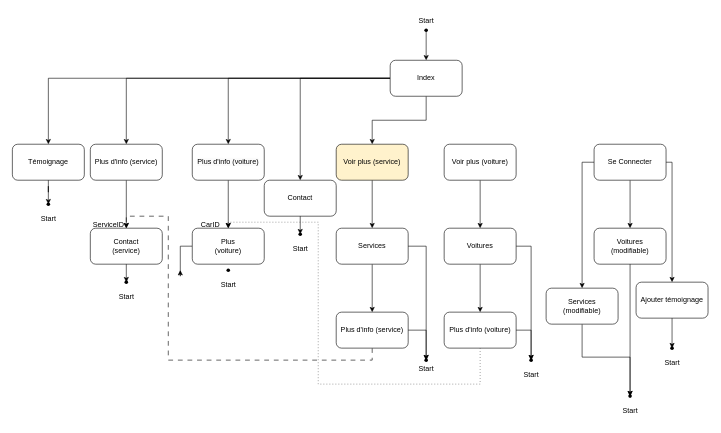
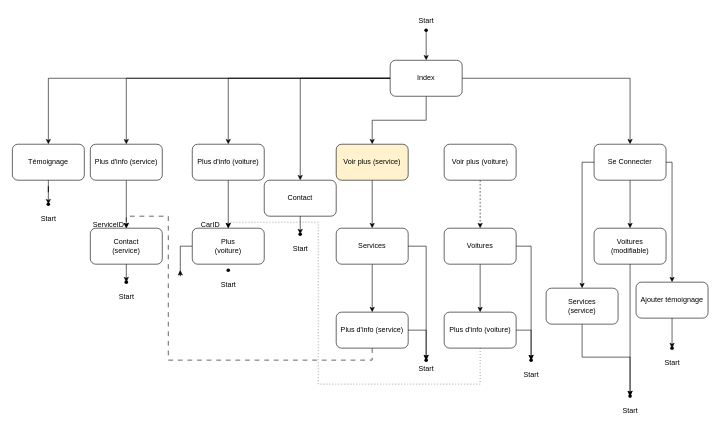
  <mxCell id="0" />
  <mxCell id="1" parent="0" />
  <mxCell id="2" value="" style="edgeStyle=orthogonalEdgeStyle;rounded=0;orthogonalLoop=1;jettySize=auto;html=1;" edge="1" parent="1" source="8" target="12"><mxGeometry relative="1" as="geometry" /></mxCell>
  <mxCell id="3" value="" style="edgeStyle=orthogonalEdgeStyle;rounded=0;orthogonalLoop=1;jettySize=auto;html=1;" edge="1" parent="1" source="8" target="14"><mxGeometry relative="1" as="geometry" /></mxCell>
  <mxCell id="4" value="" style="edgeStyle=orthogonalEdgeStyle;rounded=0;orthogonalLoop=1;jettySize=auto;html=1;" edge="1" parent="1" source="8" target="16"><mxGeometry relative="1" as="geometry" /></mxCell>
  <mxCell id="5" value="" style="edgeStyle=orthogonalEdgeStyle;rounded=0;orthogonalLoop=1;jettySize=auto;html=1;" edge="1" parent="1" source="8" target="33"><mxGeometry relative="1" as="geometry" /></mxCell>
+ <mxCell id="6" value="" style="edgeStyle=orthogonalEdgeStyle;rounded=0;orthogonalLoop=1;jettySize=auto;html=1;" edge="1" parent="1" source="8" target="53"><mxGeometry relative="1" as="geometry" /></mxCell>
  <mxCell id="7" value="" style="edgeStyle=orthogonalEdgeStyle;rounded=0;orthogonalLoop=1;jettySize=auto;html=1;" edge="1" parent="1" source="8" target="61"><mxGeometry relative="1" as="geometry" /></mxCell>
  <mxCell id="8" value="Index" style="rounded=1;whiteSpace=wrap;html=1;" vertex="1" parent="1"><mxGeometry x="650" y="100" width="120" height="60" as="geometry" /></mxCell>
  <mxCell id="9" value="" style="shape=waypoint;sketch=0;size=6;pointerEvents=1;points=[];fillColor=none;resizable=0;rotatable=0;perimeter=centerPerimeter;snapToPoint=1;" vertex="1" parent="1"><mxGeometry x="700" y="40" width="20" height="20" as="geometry" /></mxCell>
  <mxCell id="10" value="" style="edgeStyle=none;orthogonalLoop=1;jettySize=auto;html=1;rounded=0;entryX=0.5;entryY=0;entryDx=0;entryDy=0;" edge="1" parent="1" source="9" target="8"><mxGeometry width="100" relative="1" as="geometry"><mxPoint x="480" y="100" as="sourcePoint" /><mxPoint x="580" y="100" as="targetPoint" /><Array as="points" /></mxGeometry></mxCell>
  <mxCell id="11" value="" style="edgeStyle=orthogonalEdgeStyle;rounded=0;orthogonalLoop=1;jettySize=auto;html=1;" edge="1" parent="1" source="12" target="28"><mxGeometry relative="1" as="geometry" /></mxCell>
  <mxCell id="12" value="Plus d'info (service)" style="whiteSpace=wrap;html=1;rounded=1;" vertex="1" parent="1"><mxGeometry x="150" y="240" width="120" height="60" as="geometry" /></mxCell>
  <mxCell id="13" value="" style="edgeStyle=orthogonalEdgeStyle;rounded=0;orthogonalLoop=1;jettySize=auto;html=1;" edge="1" parent="1" source="14" target="31"><mxGeometry relative="1" as="geometry" /></mxCell>
  <mxCell id="14" value="&lt;br&gt;&lt;span style=&quot;color: rgb(0, 0, 0); font-family: Helvetica; font-size: 12px; font-style: normal; font-variant-ligatures: normal; font-variant-caps: normal; font-weight: 400; letter-spacing: normal; orphans: 2; text-align: center; text-indent: 0px; text-transform: none; widows: 2; word-spacing: 0px; -webkit-text-stroke-width: 0px; background-color: rgb(251, 251, 251); text-decoration-thickness: initial; text-decoration-style: initial; text-decoration-color: initial; float: none; display: inline !important;&quot;&gt;Plus d'info (voiture)&lt;/span&gt;&lt;div&gt;&lt;br/&gt;&lt;/div&gt;" style="whiteSpace=wrap;html=1;rounded=1;" vertex="1" parent="1"><mxGeometry x="320" y="240" width="120" height="60" as="geometry" /></mxCell>
  <mxCell id="15" value="" style="edgeStyle=orthogonalEdgeStyle;rounded=0;orthogonalLoop=1;jettySize=auto;html=1;" edge="1" parent="1" source="16" target="20"><mxGeometry relative="1" as="geometry" /></mxCell>
  <mxCell id="16" value="Voir plus (service)" style="whiteSpace=wrap;html=1;rounded=1;fillColor=#fff2cc;" vertex="1" parent="1"><mxGeometry x="560" y="240" width="120" height="60" as="geometry" /></mxCell>
- <mxCell id="17" value="" style="edgeStyle=orthogonalEdgeStyle;rounded=0;orthogonalLoop=1;jettySize=auto;html=1;" edge="1" parent="1" source="18" target="23"><mxGeometry relative="1" as="geometry" /></mxCell>
+ <mxCell id="17" value="" style="edgeStyle=orthogonalEdgeStyle;rounded=0;orthogonalLoop=1;jettySize=auto;html=1;dashed=1;" edge="1" parent="1" source="18" target="23"><mxGeometry relative="1" as="geometry" /></mxCell>
  <mxCell id="18" value="Voir plus (voiture)" style="whiteSpace=wrap;html=1;rounded=1;" vertex="1" parent="1"><mxGeometry x="740" y="240" width="120" height="60" as="geometry" /></mxCell>
  <mxCell id="19" value="" style="edgeStyle=orthogonalEdgeStyle;rounded=0;orthogonalLoop=1;jettySize=auto;html=1;" edge="1" parent="1" source="20" target="25"><mxGeometry relative="1" as="geometry" /></mxCell>
  <mxCell id="20" value="Services" style="whiteSpace=wrap;html=1;rounded=1;" vertex="1" parent="1"><mxGeometry x="560" y="380" width="120" height="60" as="geometry" /></mxCell>
  <mxCell id="21" value="" style="edgeStyle=orthogonalEdgeStyle;rounded=0;orthogonalLoop=1;jettySize=auto;html=1;" edge="1" parent="1" source="23" target="27"><mxGeometry relative="1" as="geometry" /></mxCell>
  <mxCell id="22" style="edgeStyle=orthogonalEdgeStyle;rounded=0;orthogonalLoop=1;jettySize=auto;html=1;exitX=1;exitY=0.5;exitDx=0;exitDy=0;" edge="1" parent="1" source="23" target="41"><mxGeometry relative="1" as="geometry" /></mxCell>
  <mxCell id="23" value="Voitures" style="whiteSpace=wrap;html=1;rounded=1;" vertex="1" parent="1"><mxGeometry x="740" y="380" width="120" height="60" as="geometry" /></mxCell>
  <mxCell id="24" style="edgeStyle=orthogonalEdgeStyle;rounded=0;orthogonalLoop=1;jettySize=auto;html=1;exitX=0.5;exitY=1;exitDx=0;exitDy=0;entryX=0.5;entryY=0;entryDx=0;entryDy=0;dashed=1;dashPattern=8 8;" edge="1" parent="1" source="25" target="28"><mxGeometry relative="1" as="geometry"><mxPoint x="460" y="740" as="targetPoint" /><Array as="points"><mxPoint x="620" y="600" /><mxPoint x="280" y="600" /><mxPoint x="280" y="360" /><mxPoint x="210" y="360" /></Array></mxGeometry></mxCell>
  <mxCell id="25" value="Plus d'info (service)" style="whiteSpace=wrap;html=1;rounded=1;" vertex="1" parent="1"><mxGeometry x="560" y="520" width="120" height="60" as="geometry" /></mxCell>
  <mxCell id="26" style="edgeStyle=orthogonalEdgeStyle;rounded=0;orthogonalLoop=1;jettySize=auto;html=1;exitX=0.5;exitY=1;exitDx=0;exitDy=0;entryX=0.5;entryY=0;entryDx=0;entryDy=0;dashed=1;dashPattern=1 4;" edge="1" parent="1" source="27" target="31"><mxGeometry relative="1" as="geometry"><Array as="points"><mxPoint x="800" y="640" /><mxPoint x="530" y="640" /><mxPoint x="530" y="370" /><mxPoint x="380" y="370" /></Array></mxGeometry></mxCell>
  <mxCell id="27" value="Plus d'info (voiture)" style="whiteSpace=wrap;html=1;rounded=1;" vertex="1" parent="1"><mxGeometry x="740" y="520" width="120" height="60" as="geometry" /></mxCell>
  <mxCell id="28" value="Contact&lt;br&gt;(service)" style="whiteSpace=wrap;html=1;rounded=1;" vertex="1" parent="1"><mxGeometry x="150" y="380" width="120" height="60" as="geometry" /></mxCell>
  <mxCell id="29" value="ServiceID" style="text;html=1;align=center;verticalAlign=middle;resizable=0;points=[];autosize=1;strokeColor=none;fillColor=none;" vertex="1" parent="1"><mxGeometry x="140" y="360" width="80" height="30" as="geometry" /></mxCell>
  <mxCell id="30" style="edgeStyle=orthogonalEdgeStyle;rounded=0;orthogonalLoop=1;jettySize=auto;html=1;exitX=0;exitY=0.5;exitDx=0;exitDy=0;" edge="1" parent="1" source="31"><mxGeometry relative="1" as="geometry"><mxPoint x="300" y="450" as="targetPoint" /></mxGeometry></mxCell>
  <mxCell id="31" value="Plus&lt;br&gt;(voiture)" style="whiteSpace=wrap;html=1;rounded=1;" vertex="1" parent="1"><mxGeometry x="320" y="380" width="120" height="60" as="geometry" /></mxCell>
  <mxCell id="32" value="CarID" style="text;html=1;align=center;verticalAlign=middle;resizable=0;points=[];autosize=1;strokeColor=none;fillColor=none;" vertex="1" parent="1"><mxGeometry x="325" y="360" width="50" height="30" as="geometry" /></mxCell>
  <mxCell id="33" value="Contact" style="whiteSpace=wrap;html=1;rounded=1;" vertex="1" parent="1"><mxGeometry x="440" y="300" width="120" height="60" as="geometry" /></mxCell>
  <mxCell id="34" value="Start" style="text;html=1;align=center;verticalAlign=middle;resizable=0;points=[];autosize=1;strokeColor=none;fillColor=none;" vertex="1" parent="1"><mxGeometry x="685" y="20" width="50" height="30" as="geometry" /></mxCell>
  <mxCell id="35" value="" style="shape=waypoint;sketch=0;size=6;pointerEvents=1;points=[];fillColor=none;resizable=0;rotatable=0;perimeter=centerPerimeter;snapToPoint=1;" vertex="1" parent="1"><mxGeometry x="200" y="460" width="20" height="20" as="geometry" /></mxCell>
  <mxCell id="36" value="Start" style="text;html=1;align=center;verticalAlign=middle;resizable=0;points=[];autosize=1;strokeColor=none;fillColor=none;" vertex="1" parent="1"><mxGeometry x="185" y="480" width="50" height="30" as="geometry" /></mxCell>
  <mxCell id="37" value="" style="shape=waypoint;sketch=0;size=6;pointerEvents=1;points=[];fillColor=none;resizable=0;rotatable=0;perimeter=centerPerimeter;snapToPoint=1;" vertex="1" parent="1"><mxGeometry x="700" y="590" width="20" height="20" as="geometry" /></mxCell>
  <mxCell id="38" value="Start" style="text;html=1;align=center;verticalAlign=middle;resizable=0;points=[];autosize=1;strokeColor=none;fillColor=none;" vertex="1" parent="1"><mxGeometry x="685" y="600" width="50" height="30" as="geometry" /></mxCell>
  <mxCell id="39" value="" style="shape=waypoint;sketch=0;size=6;pointerEvents=1;points=[];fillColor=none;resizable=0;rotatable=0;perimeter=centerPerimeter;snapToPoint=1;" vertex="1" parent="1"><mxGeometry x="370" y="440" width="20" height="20" as="geometry" /></mxCell>
  <mxCell id="40" value="Start" style="text;html=1;align=center;verticalAlign=middle;resizable=0;points=[];autosize=1;strokeColor=none;fillColor=none;" vertex="1" parent="1"><mxGeometry x="355" y="460" width="50" height="30" as="geometry" /></mxCell>
  <mxCell id="41" value="" style="shape=waypoint;sketch=0;size=6;pointerEvents=1;points=[];fillColor=none;resizable=0;rotatable=0;perimeter=centerPerimeter;snapToPoint=1;" vertex="1" parent="1"><mxGeometry x="875" y="590" width="20" height="20" as="geometry" /></mxCell>
  <mxCell id="42" value="Start" style="text;html=1;align=center;verticalAlign=middle;resizable=0;points=[];autosize=1;strokeColor=none;fillColor=none;" vertex="1" parent="1"><mxGeometry x="860" y="610" width="50" height="30" as="geometry" /></mxCell>
  <mxCell id="43" style="edgeStyle=orthogonalEdgeStyle;rounded=0;orthogonalLoop=1;jettySize=auto;html=1;exitX=1;exitY=0.5;exitDx=0;exitDy=0;entryX=0.917;entryY=-0.058;entryDx=0;entryDy=0;entryPerimeter=0;" edge="1" parent="1" source="25" target="37"><mxGeometry relative="1" as="geometry" /></mxCell>
  <mxCell id="44" style="edgeStyle=orthogonalEdgeStyle;rounded=0;orthogonalLoop=1;jettySize=auto;html=1;exitX=1;exitY=0.5;exitDx=0;exitDy=0;entryX=0.542;entryY=0.817;entryDx=0;entryDy=0;entryPerimeter=0;" edge="1" parent="1" source="27" target="41"><mxGeometry relative="1" as="geometry" /></mxCell>
  <mxCell id="45" style="edgeStyle=orthogonalEdgeStyle;rounded=0;orthogonalLoop=1;jettySize=auto;html=1;exitX=0.5;exitY=1;exitDx=0;exitDy=0;entryX=0.25;entryY=0.692;entryDx=0;entryDy=0;entryPerimeter=0;" edge="1" parent="1" source="28" target="35"><mxGeometry relative="1" as="geometry" /></mxCell>
  <mxCell id="46" value="" style="shape=waypoint;sketch=0;size=6;pointerEvents=1;points=[];fillColor=none;resizable=0;rotatable=0;perimeter=centerPerimeter;snapToPoint=1;" vertex="1" parent="1"><mxGeometry x="490" y="380" width="20" height="20" as="geometry" /></mxCell>
  <mxCell id="47" value="Start" style="text;html=1;align=center;verticalAlign=middle;resizable=0;points=[];autosize=1;strokeColor=none;fillColor=none;" vertex="1" parent="1"><mxGeometry x="475" y="400" width="50" height="30" as="geometry" /></mxCell>
  <mxCell id="48" style="edgeStyle=orthogonalEdgeStyle;rounded=0;orthogonalLoop=1;jettySize=auto;html=1;exitX=0.5;exitY=1;exitDx=0;exitDy=0;entryX=0.464;entryY=0.286;entryDx=0;entryDy=0;entryPerimeter=0;" edge="1" parent="1" source="33" target="46"><mxGeometry relative="1" as="geometry" /></mxCell>
  <mxCell id="49" style="edgeStyle=orthogonalEdgeStyle;rounded=0;orthogonalLoop=1;jettySize=auto;html=1;exitX=1;exitY=0.5;exitDx=0;exitDy=0;entryX=0.5;entryY=0.5;entryDx=0;entryDy=0;entryPerimeter=0;" edge="1" parent="1" source="20" target="37"><mxGeometry relative="1" as="geometry" /></mxCell>
  <mxCell id="50" style="edgeStyle=orthogonalEdgeStyle;rounded=0;orthogonalLoop=1;jettySize=auto;html=1;exitX=0;exitY=0.5;exitDx=0;exitDy=0;entryX=0.5;entryY=0;entryDx=0;entryDy=0;" edge="1" parent="1" source="53" target="55"><mxGeometry relative="1" as="geometry"><Array as="points"><mxPoint x="970" y="270" /></Array></mxGeometry></mxCell>
  <mxCell id="51" style="edgeStyle=orthogonalEdgeStyle;rounded=0;orthogonalLoop=1;jettySize=auto;html=1;exitX=0.5;exitY=1;exitDx=0;exitDy=0;entryX=0.5;entryY=0;entryDx=0;entryDy=0;" edge="1" parent="1" source="53" target="56"><mxGeometry relative="1" as="geometry" /></mxCell>
  <mxCell id="52" value="" style="edgeStyle=orthogonalEdgeStyle;rounded=0;orthogonalLoop=1;jettySize=auto;html=1;" edge="1" parent="1" source="53" target="60"><mxGeometry relative="1" as="geometry"><Array as="points"><mxPoint x="1120" y="270" /></Array></mxGeometry></mxCell>
  <mxCell id="53" value="Se Connecter" style="rounded=1;whiteSpace=wrap;html=1;" vertex="1" parent="1"><mxGeometry x="990" y="240" width="120" height="60" as="geometry" /></mxCell>
  <mxCell id="54" style="edgeStyle=orthogonalEdgeStyle;rounded=0;orthogonalLoop=1;jettySize=auto;html=1;exitX=0.5;exitY=1;exitDx=0;exitDy=0;" edge="1" parent="1" source="55" target="57"><mxGeometry relative="1" as="geometry" /></mxCell>
- <mxCell id="55" value="Services&lt;br&gt;(modifiable)" style="whiteSpace=wrap;html=1;rounded=1;" vertex="1" parent="1"><mxGeometry x="910" y="480" width="120" height="60" as="geometry" /></mxCell>
+ <mxCell id="55" value="Services&lt;br&gt;(service)" style="whiteSpace=wrap;html=1;rounded=1;" vertex="1" parent="1"><mxGeometry x="910" y="480" width="120" height="60" as="geometry" /></mxCell>
  <mxCell id="56" value="Voitures&lt;br&gt;(modifiable)" style="whiteSpace=wrap;html=1;rounded=1;" vertex="1" parent="1"><mxGeometry x="990" y="380" width="120" height="60" as="geometry" /></mxCell>
  <mxCell id="57" value="" style="shape=waypoint;sketch=0;size=6;pointerEvents=1;points=[];fillColor=none;resizable=0;rotatable=0;perimeter=centerPerimeter;snapToPoint=1;" vertex="1" parent="1"><mxGeometry x="1040" y="650" width="20" height="20" as="geometry" /></mxCell>
  <mxCell id="58" value="Start" style="text;html=1;align=center;verticalAlign=middle;resizable=0;points=[];autosize=1;strokeColor=none;fillColor=none;" vertex="1" parent="1"><mxGeometry x="1025" y="670" width="50" height="30" as="geometry" /></mxCell>
  <mxCell id="59" style="edgeStyle=orthogonalEdgeStyle;rounded=0;orthogonalLoop=1;jettySize=auto;html=1;exitX=0.5;exitY=1;exitDx=0;exitDy=0;entryX=0.4;entryY=0.1;entryDx=0;entryDy=0;entryPerimeter=0;" edge="1" parent="1" source="56" target="57"><mxGeometry relative="1" as="geometry" /></mxCell>
  <mxCell id="60" value="Ajouter témoignage" style="whiteSpace=wrap;html=1;rounded=1;" vertex="1" parent="1"><mxGeometry x="1060" y="470" width="120" height="60" as="geometry" /></mxCell>
  <mxCell id="61" value="Témoignage" style="whiteSpace=wrap;html=1;rounded=1;" vertex="1" parent="1"><mxGeometry x="20" y="240" width="120" height="60" as="geometry" /></mxCell>
  <mxCell id="62" value="" style="shape=waypoint;sketch=0;size=6;pointerEvents=1;points=[];fillColor=none;resizable=0;rotatable=0;perimeter=centerPerimeter;snapToPoint=1;" vertex="1" parent="1"><mxGeometry x="70" y="330" width="20" height="20" as="geometry" /></mxCell>
  <mxCell id="63" value="Start" style="text;html=1;align=center;verticalAlign=middle;resizable=0;points=[];autosize=1;strokeColor=none;fillColor=none;" vertex="1" parent="1"><mxGeometry x="55" y="350" width="50" height="30" as="geometry" /></mxCell>
  <mxCell id="64" style="edgeStyle=orthogonalEdgeStyle;rounded=0;orthogonalLoop=1;jettySize=auto;html=1;exitX=0.5;exitY=1;exitDx=0;exitDy=0;entryX=0.5;entryY=0.25;entryDx=0;entryDy=0;entryPerimeter=0;" edge="1" parent="1" source="61" target="62"><mxGeometry relative="1" as="geometry" /></mxCell>
  <mxCell id="65" value="" style="shape=waypoint;sketch=0;size=6;pointerEvents=1;points=[];fillColor=none;resizable=0;rotatable=0;perimeter=centerPerimeter;snapToPoint=1;" vertex="1" parent="1"><mxGeometry x="1110" y="570" width="20" height="20" as="geometry" /></mxCell>
  <mxCell id="66" value="Start" style="text;html=1;align=center;verticalAlign=middle;resizable=0;points=[];autosize=1;strokeColor=none;fillColor=none;" vertex="1" parent="1"><mxGeometry x="1095" y="590" width="50" height="30" as="geometry" /></mxCell>
  <mxCell id="67" style="edgeStyle=orthogonalEdgeStyle;rounded=0;orthogonalLoop=1;jettySize=auto;html=1;exitX=0.5;exitY=1;exitDx=0;exitDy=0;entryX=0.5;entryY=0.15;entryDx=0;entryDy=0;entryPerimeter=0;" edge="1" parent="1" source="60" target="65"><mxGeometry relative="1" as="geometry" /></mxCell>
